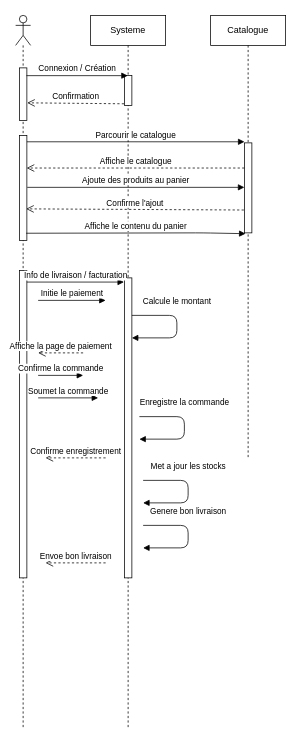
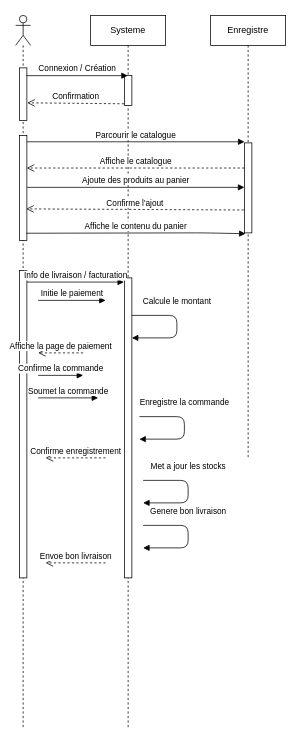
  <mxCell id="0" />
  <mxCell id="1" parent="0" />
  <mxCell id="2" value="" style="shape=umlLifeline;participant=umlActor;perimeter=lifelinePerimeter;whiteSpace=wrap;html=1;container=1;collapsible=0;recursiveResize=0;verticalAlign=top;spacingTop=36;outlineConnect=0;" parent="1" vertex="1"><mxGeometry x="20" y="20" width="20" height="950" as="geometry" /></mxCell>
  <mxCell id="3" value="" style="html=1;points=[];perimeter=orthogonalPerimeter;" parent="2" vertex="1"><mxGeometry x="5" y="70" width="10" height="70" as="geometry" /></mxCell>
  <mxCell id="4" value="" style="html=1;points=[];perimeter=orthogonalPerimeter;" parent="2" vertex="1"><mxGeometry x="5" y="160" width="10" height="140" as="geometry" /></mxCell>
  <mxCell id="5" value="" style="html=1;points=[];perimeter=orthogonalPerimeter;" parent="2" vertex="1"><mxGeometry x="5" y="340" width="10" height="410" as="geometry" /></mxCell>
  <mxCell id="6" value="Systeme" style="shape=umlLifeline;perimeter=lifelinePerimeter;whiteSpace=wrap;html=1;container=1;collapsible=0;recursiveResize=0;outlineConnect=0;" parent="1" vertex="1"><mxGeometry x="120" y="20" width="100" height="950" as="geometry" /></mxCell>
  <mxCell id="7" value="" style="html=1;points=[];perimeter=orthogonalPerimeter;" parent="6" vertex="1"><mxGeometry x="45" y="80" width="10" height="40" as="geometry" /></mxCell>
  <mxCell id="8" value="" style="html=1;points=[];perimeter=orthogonalPerimeter;" parent="6" vertex="1"><mxGeometry x="45" y="350" width="10" height="400" as="geometry" /></mxCell>
  <mxCell id="9" value="Calcule le montant" style="html=1;verticalAlign=bottom;endArrow=block;" edge="1" parent="6"><mxGeometry x="-0.2" y="-10" width="80" relative="1" as="geometry"><mxPoint x="55" y="400" as="sourcePoint" /><mxPoint x="55" y="430" as="targetPoint" /><Array as="points"><mxPoint x="115" y="400" /><mxPoint x="115" y="430" /></Array><mxPoint x="10" y="-10" as="offset" /></mxGeometry></mxCell>
  <mxCell id="10" value="Envoe bon livraison" style="html=1;verticalAlign=bottom;endArrow=open;dashed=1;endSize=8;" edge="1" parent="6"><mxGeometry relative="1" as="geometry"><mxPoint x="20" y="730" as="sourcePoint" /><mxPoint x="-60" y="730" as="targetPoint" /></mxGeometry></mxCell>
- <mxCell id="11" value="Catalogue" style="shape=umlLifeline;perimeter=lifelinePerimeter;whiteSpace=wrap;html=1;container=1;collapsible=0;recursiveResize=0;outlineConnect=0;" parent="1" vertex="1"><mxGeometry x="280" y="20" width="100" height="590" as="geometry" /></mxCell>
+ <mxCell id="11" value="Enregistre" style="shape=umlLifeline;perimeter=lifelinePerimeter;whiteSpace=wrap;html=1;container=1;collapsible=0;recursiveResize=0;outlineConnect=0;" parent="1" vertex="1"><mxGeometry x="280" y="20" width="100" height="590" as="geometry" /></mxCell>
  <mxCell id="12" value="" style="html=1;points=[];perimeter=orthogonalPerimeter;" parent="11" vertex="1"><mxGeometry x="45" y="170" width="10" height="120" as="geometry" /></mxCell>
  <mxCell id="13" value="Connexion / Création" style="html=1;verticalAlign=bottom;endArrow=block;exitX=0.938;exitY=0.148;exitDx=0;exitDy=0;exitPerimeter=0;" parent="1" source="3" target="6" edge="1"><mxGeometry width="80" relative="1" as="geometry"><mxPoint x="10" y="140" as="sourcePoint" /><mxPoint x="90" y="140" as="targetPoint" /></mxGeometry></mxCell>
  <mxCell id="14" value="Confirmation" style="html=1;verticalAlign=bottom;endArrow=open;dashed=1;endSize=8;entryX=1.048;entryY=0.666;entryDx=0;entryDy=0;entryPerimeter=0;exitX=-0.043;exitY=0.947;exitDx=0;exitDy=0;exitPerimeter=0;" parent="1" source="7" target="3" edge="1"><mxGeometry relative="1" as="geometry"><mxPoint x="150" y="137" as="sourcePoint" /><mxPoint x="60" y="137" as="targetPoint" /><Array as="points" /></mxGeometry></mxCell>
  <mxCell id="15" value="Parcourir le catalogue" style="html=1;verticalAlign=bottom;endArrow=block;entryX=0.014;entryY=-0.012;entryDx=0;entryDy=0;entryPerimeter=0;" parent="1" source="4" target="12" edge="1"><mxGeometry width="80" relative="1" as="geometry"><mxPoint x="50" y="190" as="sourcePoint" /><mxPoint x="140" y="190" as="targetPoint" /></mxGeometry></mxCell>
  <mxCell id="16" value="Affiche le catalogue" style="html=1;verticalAlign=bottom;endArrow=open;dashed=1;endSize=8;entryX=0.979;entryY=0.311;entryDx=0;entryDy=0;entryPerimeter=0;" parent="1" source="12" target="4" edge="1"><mxGeometry relative="1" as="geometry"><mxPoint x="300" y="220" as="sourcePoint" /><mxPoint x="60" y="220" as="targetPoint" /></mxGeometry></mxCell>
  <mxCell id="17" value="Ajoute des produits au panier" style="html=1;verticalAlign=bottom;endArrow=block;exitX=1.048;exitY=0.495;exitDx=0;exitDy=0;exitPerimeter=0;" parent="1" source="4" target="12" edge="1"><mxGeometry width="80" relative="1" as="geometry"><mxPoint x="54" y="240" as="sourcePoint" /><mxPoint x="314" y="240" as="targetPoint" /></mxGeometry></mxCell>
  <mxCell id="18" value="Confirme l'ajout" style="html=1;verticalAlign=bottom;endArrow=open;dashed=1;endSize=8;entryX=0.91;entryY=0.7;entryDx=0;entryDy=0;entryPerimeter=0;exitX=-0.071;exitY=0.746;exitDx=0;exitDy=0;exitPerimeter=0;" parent="1" target="4" edge="1" source="12"><mxGeometry relative="1" as="geometry"><mxPoint x="310" y="280" as="sourcePoint" /><mxPoint x="60" y="280" as="targetPoint" /></mxGeometry></mxCell>
  <mxCell id="19" value="Affiche le contenu du panier" style="html=1;verticalAlign=bottom;endArrow=block;entryX=0.152;entryY=1.009;entryDx=0;entryDy=0;entryPerimeter=0;exitX=0.91;exitY=0.932;exitDx=0;exitDy=0;exitPerimeter=0;" parent="1" source="4" target="12" edge="1"><mxGeometry width="80" relative="1" as="geometry"><mxPoint x="60" y="310" as="sourcePoint" /><mxPoint x="300" y="310" as="targetPoint" /><Array as="points"><mxPoint x="270" y="310" /></Array></mxGeometry></mxCell>
  <mxCell id="20" value="Info de livraison / facturation" style="html=1;verticalAlign=bottom;endArrow=block;entryX=-0.055;entryY=0.014;entryDx=0;entryDy=0;entryPerimeter=0;" parent="1" source="5" target="8" edge="1"><mxGeometry width="80" relative="1" as="geometry"><mxPoint x="60" y="370" as="sourcePoint" /><mxPoint x="140" y="370" as="targetPoint" /></mxGeometry></mxCell>
  <mxCell id="21" value="Initie le paiement" style="html=1;verticalAlign=bottom;endArrow=block;" parent="1" edge="1"><mxGeometry width="80" relative="1" as="geometry"><mxPoint x="50" y="400" as="sourcePoint" /><mxPoint x="140" y="400" as="targetPoint" /></mxGeometry></mxCell>
  <mxCell id="22" value="Affiche la page de paiement" style="html=1;verticalAlign=bottom;endArrow=open;dashed=1;endSize=8;" edge="1" parent="1"><mxGeometry relative="1" as="geometry"><mxPoint x="110" y="470" as="sourcePoint" /><mxPoint x="50" y="470" as="targetPoint" /></mxGeometry></mxCell>
  <mxCell id="23" value="Confirme la commande" style="html=1;verticalAlign=bottom;endArrow=block;" edge="1" parent="1"><mxGeometry width="80" relative="1" as="geometry"><mxPoint x="50" y="500" as="sourcePoint" /><mxPoint x="110" y="500" as="targetPoint" /></mxGeometry></mxCell>
  <mxCell id="24" value="Soumet la commande" style="html=1;verticalAlign=bottom;endArrow=block;" edge="1" parent="1"><mxGeometry width="80" relative="1" as="geometry"><mxPoint x="50" y="530" as="sourcePoint" /><mxPoint x="130" y="530" as="targetPoint" /></mxGeometry></mxCell>
  <mxCell id="25" value="Enregistre la commande" style="html=1;verticalAlign=bottom;endArrow=block;" edge="1" parent="1"><mxGeometry x="-0.2" y="-10" width="80" relative="1" as="geometry"><mxPoint x="185" y="555" as="sourcePoint" /><mxPoint x="185" y="585" as="targetPoint" /><Array as="points"><mxPoint x="245" y="555" /><mxPoint x="245" y="585" /></Array><mxPoint x="10" y="-10" as="offset" /></mxGeometry></mxCell>
  <mxCell id="26" value="Confirme enregistrement" style="html=1;verticalAlign=bottom;endArrow=open;dashed=1;endSize=8;" edge="1" parent="1"><mxGeometry relative="1" as="geometry"><mxPoint x="140" y="610" as="sourcePoint" /><mxPoint x="60" y="610" as="targetPoint" /></mxGeometry></mxCell>
  <mxCell id="27" value="Met a jour les stocks" style="html=1;verticalAlign=bottom;endArrow=block;" edge="1" parent="1"><mxGeometry x="-0.2" y="-10" width="80" relative="1" as="geometry"><mxPoint x="190" y="640" as="sourcePoint" /><mxPoint x="190" y="670" as="targetPoint" /><Array as="points"><mxPoint x="250" y="640" /><mxPoint x="250" y="670" /></Array><mxPoint x="10" y="-10" as="offset" /></mxGeometry></mxCell>
  <mxCell id="28" value="Genere bon livraison" style="html=1;verticalAlign=bottom;endArrow=block;" edge="1" parent="1"><mxGeometry x="-0.2" y="-10" width="80" relative="1" as="geometry"><mxPoint x="190" y="700" as="sourcePoint" /><mxPoint x="190" y="730" as="targetPoint" /><Array as="points"><mxPoint x="250" y="700" /><mxPoint x="250" y="730" /></Array><mxPoint x="10" y="-10" as="offset" /></mxGeometry></mxCell>
